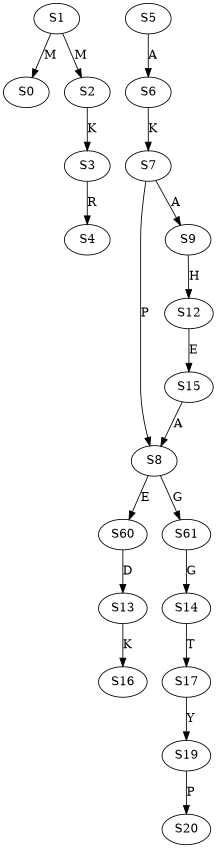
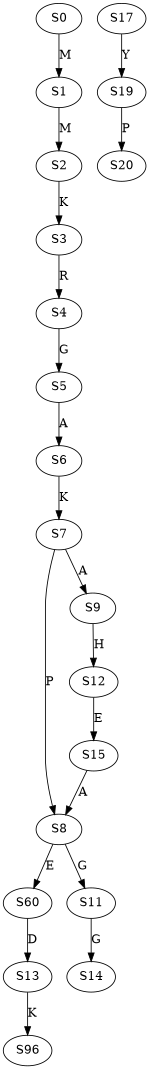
  strict digraph {
    S0
    S1
    S2
    S3
    S4
    S5
    S6
    S7
    S8
    S9
    n11 [label=S60]
-   S11 [label=S61]
+   S11
    S12
    S13
    S14
    S15
-   S16
+   S16 [label=S96]
    S17
    S19
    S20
-   S1 -> S0 [label=M]
+   S0 -> S1 [label=M]
    S1 -> S2 [label=M]
    S2 -> S3 [label=K]
    S3 -> S4 [label=R]
+   S4 -> S5 [label=G]
    S5 -> S6 [label=A]
    S6 -> S7 [label=K]
    S7 -> S8 [label=P]
    S7 -> S9 [label=A]
    S8 -> n11 [label=E]
    S8 -> S11 [label=G]
    S9 -> S12 [label=H]
    n11 -> S13 [label=D]
    S11 -> S14 [label=G]
    S12 -> S15 [label=E]
    S13 -> S16 [label=K]
-   S14 -> S17 [label=T]
    S15 -> S8 [label=A]
    S17 -> S19 [label=Y]
    S19 -> S20 [label=P]
  }
